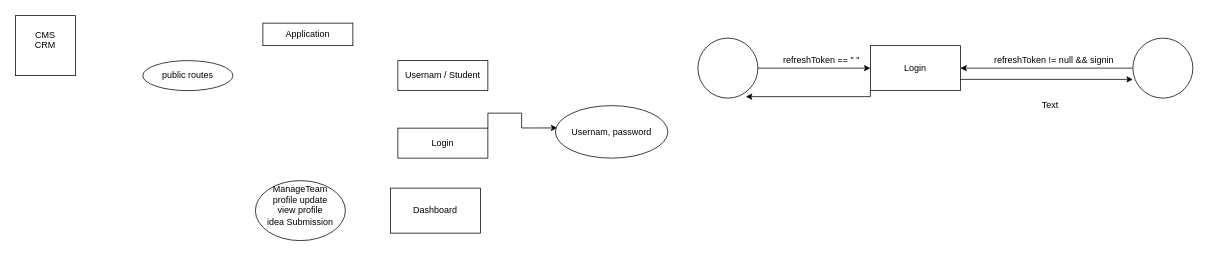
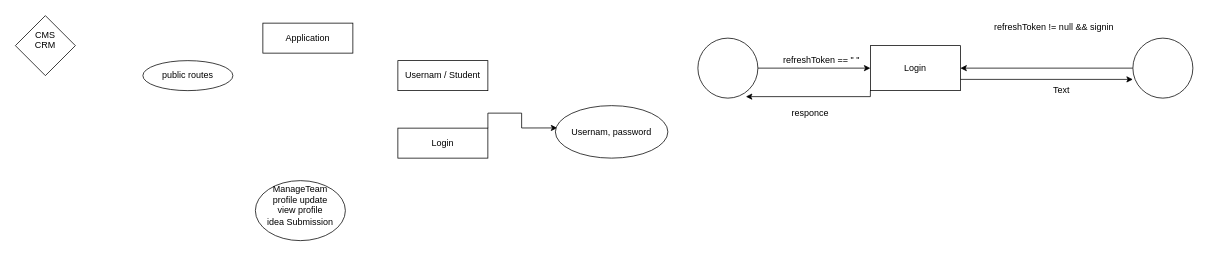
  <mxCell id="0" />
  <mxCell id="1" parent="0" />
- <mxCell id="2" value="Application" style="rounded=0;whiteSpace=wrap;html=1;" parent="1" vertex="1"><mxGeometry x="350" y="30" width="120" height="30" as="geometry" /></mxCell>
+ <mxCell id="2" value="Application" style="rounded=0;whiteSpace=wrap;html=1;" parent="1" vertex="1"><mxGeometry x="350" y="30" width="120" height="40" as="geometry" /></mxCell>
  <mxCell id="3" value="public routes" style="ellipse;whiteSpace=wrap;html=1;" parent="1" vertex="1"><mxGeometry x="190" y="80" width="120" height="40" as="geometry" /></mxCell>
- <mxCell id="4" value="&lt;div&gt;CMS&lt;/div&gt;&lt;div&gt;CRM&lt;/div&gt;&lt;div&gt;&lt;br&gt;&lt;/div&gt;" style="whiteSpace=wrap;html=1;aspect=fixed;" parent="1" vertex="1"><mxGeometry x="20" y="20" width="80" height="80" as="geometry" /></mxCell>
+ <mxCell id="4" value="&lt;div&gt;CMS&lt;/div&gt;&lt;div&gt;CRM&lt;/div&gt;&lt;div&gt;&lt;br&gt;&lt;/div&gt;" style="rhombus;whiteSpace=wrap;html=1;aspect=fixed;" parent="1" vertex="1"><mxGeometry x="20" y="20" width="80" height="80" as="geometry" /></mxCell>
  <mxCell id="5" value="Usernam / Student" style="rounded=0;whiteSpace=wrap;html=1;" parent="1" vertex="1"><mxGeometry x="530" y="80" width="120" height="40" as="geometry" /></mxCell>
  <mxCell id="6" style="edgeStyle=orthogonalEdgeStyle;rounded=0;orthogonalLoop=1;jettySize=auto;html=1;exitX=1;exitY=0;exitDx=0;exitDy=0;entryX=0.017;entryY=0.425;entryDx=0;entryDy=0;entryPerimeter=0;" parent="1" source="7" target="8" edge="1"><mxGeometry relative="1" as="geometry" /></mxCell>
  <mxCell id="7" value="Login" style="rounded=0;whiteSpace=wrap;html=1;" parent="1" vertex="1"><mxGeometry x="530" y="170" width="120" height="40" as="geometry" /></mxCell>
  <mxCell id="8" value="Usernam, password" style="ellipse;whiteSpace=wrap;html=1;" parent="1" vertex="1"><mxGeometry x="740" y="140" width="150" height="70" as="geometry" /></mxCell>
- <mxCell id="9" value="Dashboard" style="rounded=0;whiteSpace=wrap;html=1;" parent="1" vertex="1"><mxGeometry x="520" y="250" width="120" height="60" as="geometry" /></mxCell>
  <mxCell id="10" value="&lt;div&gt;ManageTeam&lt;/div&gt;&lt;div&gt;profile update&lt;/div&gt;&lt;div&gt;view profile&lt;/div&gt;&lt;div&gt;idea Submission&lt;/div&gt;&lt;div&gt;&lt;br&gt;&lt;/div&gt;" style="ellipse;whiteSpace=wrap;html=1;" parent="1" vertex="1"><mxGeometry x="340" y="240" width="120" height="80" as="geometry" /></mxCell>
  <mxCell id="11" style="edgeStyle=orthogonalEdgeStyle;rounded=0;orthogonalLoop=1;jettySize=auto;html=1;exitX=0;exitY=1;exitDx=0;exitDy=0;entryX=0.8;entryY=0.975;entryDx=0;entryDy=0;entryPerimeter=0;" edge="1" parent="1" source="13" target="15"><mxGeometry relative="1" as="geometry"><Array as="points"><mxPoint x="1160" y="128" /></Array></mxGeometry></mxCell>
  <mxCell id="12" style="edgeStyle=orthogonalEdgeStyle;rounded=0;orthogonalLoop=1;jettySize=auto;html=1;exitX=1;exitY=0.75;exitDx=0;exitDy=0;entryX=0;entryY=0.688;entryDx=0;entryDy=0;entryPerimeter=0;" edge="1" parent="1" source="13" target="19"><mxGeometry relative="1" as="geometry" /></mxCell>
  <mxCell id="13" value="Login&lt;br&gt;" style="rounded=0;whiteSpace=wrap;html=1;" vertex="1" parent="1"><mxGeometry x="1160" y="60" width="120" height="60" as="geometry" /></mxCell>
  <mxCell id="14" style="edgeStyle=orthogonalEdgeStyle;rounded=0;orthogonalLoop=1;jettySize=auto;html=1;entryX=0;entryY=0.5;entryDx=0;entryDy=0;" edge="1" parent="1" source="15" target="13"><mxGeometry relative="1" as="geometry" /></mxCell>
  <mxCell id="15" value="" style="ellipse;whiteSpace=wrap;html=1;aspect=fixed;" vertex="1" parent="1"><mxGeometry x="930" y="50" width="80" height="80" as="geometry" /></mxCell>
  <mxCell id="16" value="refreshToken == &quot; &quot;" style="text;html=1;strokeColor=none;fillColor=none;align=center;verticalAlign=middle;whiteSpace=wrap;rounded=0;" vertex="1" parent="1"><mxGeometry x="1040" y="70" width="110" height="20" as="geometry" /></mxCell>
+ <mxCell id="17" value="responce" style="text;html=1;strokeColor=none;fillColor=none;align=center;verticalAlign=middle;whiteSpace=wrap;rounded=0;" vertex="1" parent="1"><mxGeometry x="1060" y="140" width="40" height="20" as="geometry" /></mxCell>
  <mxCell id="18" style="edgeStyle=orthogonalEdgeStyle;rounded=0;orthogonalLoop=1;jettySize=auto;html=1;entryX=1;entryY=0.5;entryDx=0;entryDy=0;" edge="1" parent="1" source="19" target="13"><mxGeometry relative="1" as="geometry" /></mxCell>
  <mxCell id="19" value="" style="ellipse;whiteSpace=wrap;html=1;aspect=fixed;" vertex="1" parent="1"><mxGeometry x="1510" y="50" width="80" height="80" as="geometry" /></mxCell>
- <mxCell id="20" value="refreshToken != null &amp;amp;&amp;amp; signin" style="text;html=1;strokeColor=none;fillColor=none;align=center;verticalAlign=middle;whiteSpace=wrap;rounded=0;" vertex="1" parent="1"><mxGeometry x="1310" y="70" width="190" height="20" as="geometry" /></mxCell>
- <mxCell id="21" value="Text" style="text;html=1;strokeColor=none;fillColor=none;align=center;verticalAlign=middle;whiteSpace=wrap;rounded=0;" vertex="1" parent="1"><mxGeometry x="1305" y="130" width="190" height="20" as="geometry" /></mxCell>
+ <mxCell id="20" value="refreshToken != null &amp;amp;&amp;amp; signin" style="text;html=1;strokeColor=none;fillColor=none;align=center;verticalAlign=middle;whiteSpace=wrap;rounded=0;" vertex="1" parent="1"><mxGeometry x="1310" y="25" width="190" height="20" as="geometry" /></mxCell>
+ <mxCell id="21" value="Text" style="text;html=1;strokeColor=none;fillColor=none;align=center;verticalAlign=middle;whiteSpace=wrap;rounded=0;" vertex="1" parent="1"><mxGeometry x="1320" y="110" width="190" height="20" as="geometry" /></mxCell>
